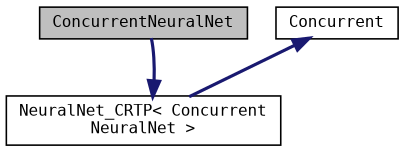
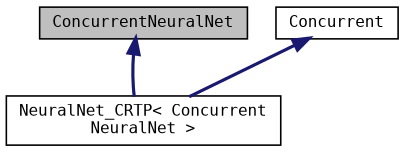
  digraph {
    fontname="DejaVu Sans Mono"
    node [color=black fillcolor=white fontname="DejaVu Sans Mono" fontsize=10 shape=record style=filled]
    edge [color=midnightblue dir=back fontname="DejaVu Sans Mono" fontsize=10 labelfontname=Helvetica labelfontsize=10 style=bold]
    n1 [fillcolor=grey75 fontcolor=black height=0.2 label=ConcurrentNeuralNet width=0.4]
    n2 [height=0.2 label="NeuralNet_CRTP\< Concurrent\lNeuralNet \>" width=0.4]
    n3 [height=0.2 label=Concurrent width=0.4]
-   n2 -> n1
+   n1 -> n2
    n3 -> n2
  }
